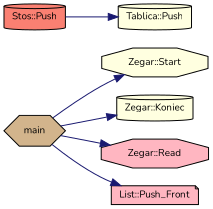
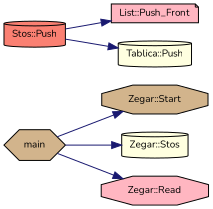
  digraph {
    fontname=Nunito
    rankdir=LR
    node [color=black fillcolor=tan fontname=Nunito fontsize=10 shape=cylinder style=filled]
    edge [color=midnightblue fontname=Nunito fontsize=10 labelfontname=Helvetica labelfontsize=10 style=solid]
    n1 [fontcolor=black height=0.2 label=main shape=hexagon width=0.4]
-   n2 [fillcolor=lightyellow height=0.2 label="Zegar::Start" shape=octagon width=0.4]
-   n3 [fillcolor=lightyellow height=0.2 label="Zegar::Koniec" width=0.4]
+   n2 [height=0.2 label="Zegar::Start" shape=octagon width=0.4]
+   n3 [fillcolor=lightyellow height=0.2 label="Zegar::Stos" width=0.4]
    n4 [fillcolor=lightpink height=0.2 label="Zegar::Read" shape=octagon width=0.4]
    n5 [fillcolor=salmon height=0.2 label="Stos::Push" width=0.4]
    n6 [fillcolor=lightpink height=0.2 label="List::Push_Front" shape=note width=0.4]
    n7 [fillcolor=lightyellow height=0.2 label="Tablica::Push" width=0.4]
    n1 -> n2
    n1 -> n3
    n1 -> n4
-   n1 -> n6
+   n5 -> n6
    n5 -> n7
  }
